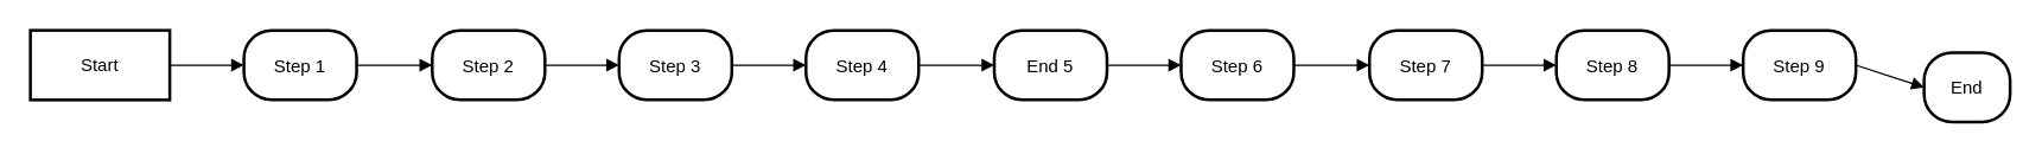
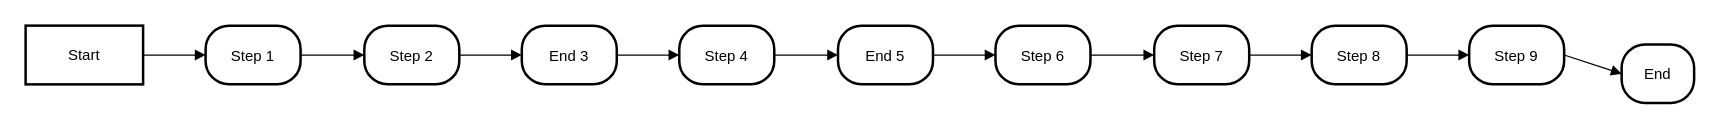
  <mxCell id="0" />
  <mxCell id="1" parent="0" />
  <mxCell id="2" value="Start" style="whiteSpace=wrap;strokeWidth=2;" vertex="1" parent="1"><mxGeometry x="20" y="20" width="94" height="47" as="geometry" /></mxCell>
  <mxCell id="3" value="Step 1" style="rounded=1;arcSize=40;strokeWidth=2" vertex="1" parent="1"><mxGeometry x="164" y="20" width="76" height="47" as="geometry" /></mxCell>
  <mxCell id="4" value="Step 2" style="rounded=1;arcSize=40;strokeWidth=2" vertex="1" parent="1"><mxGeometry x="291" y="20" width="76" height="47" as="geometry" /></mxCell>
- <mxCell id="5" value="Step 3" style="rounded=1;arcSize=40;strokeWidth=2" vertex="1" parent="1"><mxGeometry x="417" y="20" width="76" height="47" as="geometry" /></mxCell>
+ <mxCell id="5" value="End 3" style="rounded=1;arcSize=40;strokeWidth=2" vertex="1" parent="1"><mxGeometry x="417" y="20" width="76" height="47" as="geometry" /></mxCell>
  <mxCell id="6" value="Step 4" style="rounded=1;arcSize=40;strokeWidth=2" vertex="1" parent="1"><mxGeometry x="543" y="20" width="76" height="47" as="geometry" /></mxCell>
  <mxCell id="7" value="End 5" style="rounded=1;arcSize=40;strokeWidth=2" vertex="1" parent="1"><mxGeometry x="670" y="20" width="76" height="47" as="geometry" /></mxCell>
  <mxCell id="8" value="Step 6" style="rounded=1;arcSize=40;strokeWidth=2" vertex="1" parent="1"><mxGeometry x="796" y="20" width="76" height="47" as="geometry" /></mxCell>
  <mxCell id="9" value="Step 7" style="rounded=1;arcSize=40;strokeWidth=2" vertex="1" parent="1"><mxGeometry x="923" y="20" width="76" height="47" as="geometry" /></mxCell>
  <mxCell id="10" value="Step 8" style="rounded=1;arcSize=40;strokeWidth=2" vertex="1" parent="1"><mxGeometry x="1049" y="20" width="76" height="47" as="geometry" /></mxCell>
  <mxCell id="11" value="Step 9" style="rounded=1;arcSize=40;strokeWidth=2" vertex="1" parent="1"><mxGeometry x="1175" y="20" width="76" height="47" as="geometry" /></mxCell>
  <mxCell id="12" value="End" style="rounded=1;arcSize=40;strokeWidth=2" vertex="1" parent="1"><mxGeometry x="1297" y="35" width="58" height="47" as="geometry" /></mxCell>
  <mxCell id="13" value="" style="curved=1;startArrow=none;endArrow=block;exitX=1;exitY=0.5;entryX=0;entryY=0.5;" edge="1" parent="1" source="2" target="3"><mxGeometry relative="1" as="geometry"><Array as="points" /></mxGeometry></mxCell>
  <mxCell id="14" value="" style="curved=1;startArrow=none;endArrow=block;exitX=1.01;exitY=0.5;entryX=0;entryY=0.5;" edge="1" parent="1" source="3" target="4"><mxGeometry relative="1" as="geometry"><Array as="points" /></mxGeometry></mxCell>
  <mxCell id="15" value="" style="curved=1;startArrow=none;endArrow=block;exitX=1;exitY=0.5;entryX=0;entryY=0.5;" edge="1" parent="1" source="4" target="5"><mxGeometry relative="1" as="geometry"><Array as="points" /></mxGeometry></mxCell>
  <mxCell id="16" value="" style="curved=1;startArrow=none;endArrow=block;exitX=1.01;exitY=0.5;entryX=0.01;entryY=0.5;" edge="1" parent="1" source="5" target="6"><mxGeometry relative="1" as="geometry"><Array as="points" /></mxGeometry></mxCell>
  <mxCell id="17" value="" style="curved=1;startArrow=none;endArrow=block;exitX=1.01;exitY=0.5;entryX=0;entryY=0.5;" edge="1" parent="1" source="6" target="7"><mxGeometry relative="1" as="geometry"><Array as="points" /></mxGeometry></mxCell>
  <mxCell id="18" value="" style="curved=1;startArrow=none;endArrow=block;exitX=1;exitY=0.5;entryX=0;entryY=0.5;" edge="1" parent="1" source="7" target="8"><mxGeometry relative="1" as="geometry"><Array as="points" /></mxGeometry></mxCell>
  <mxCell id="19" value="" style="curved=1;startArrow=none;endArrow=block;exitX=1.01;exitY=0.5;entryX=-0.01;entryY=0.5;" edge="1" parent="1" source="8" target="9"><mxGeometry relative="1" as="geometry"><Array as="points" /></mxGeometry></mxCell>
  <mxCell id="20" value="" style="curved=1;startArrow=none;endArrow=block;exitX=1;exitY=0.5;entryX=0;entryY=0.5;" edge="1" parent="1" source="9" target="10"><mxGeometry relative="1" as="geometry"><Array as="points" /></mxGeometry></mxCell>
  <mxCell id="21" value="" style="curved=1;startArrow=none;endArrow=block;exitX=1;exitY=0.5;entryX=0;entryY=0.5;" edge="1" parent="1" source="10" target="11"><mxGeometry relative="1" as="geometry"><Array as="points" /></mxGeometry></mxCell>
  <mxCell id="22" value="" style="curved=1;startArrow=none;endArrow=block;exitX=1.01;exitY=0.5;entryX=-0.01;entryY=0.5;" edge="1" parent="1" source="11" target="12"><mxGeometry relative="1" as="geometry"><Array as="points" /></mxGeometry></mxCell>
